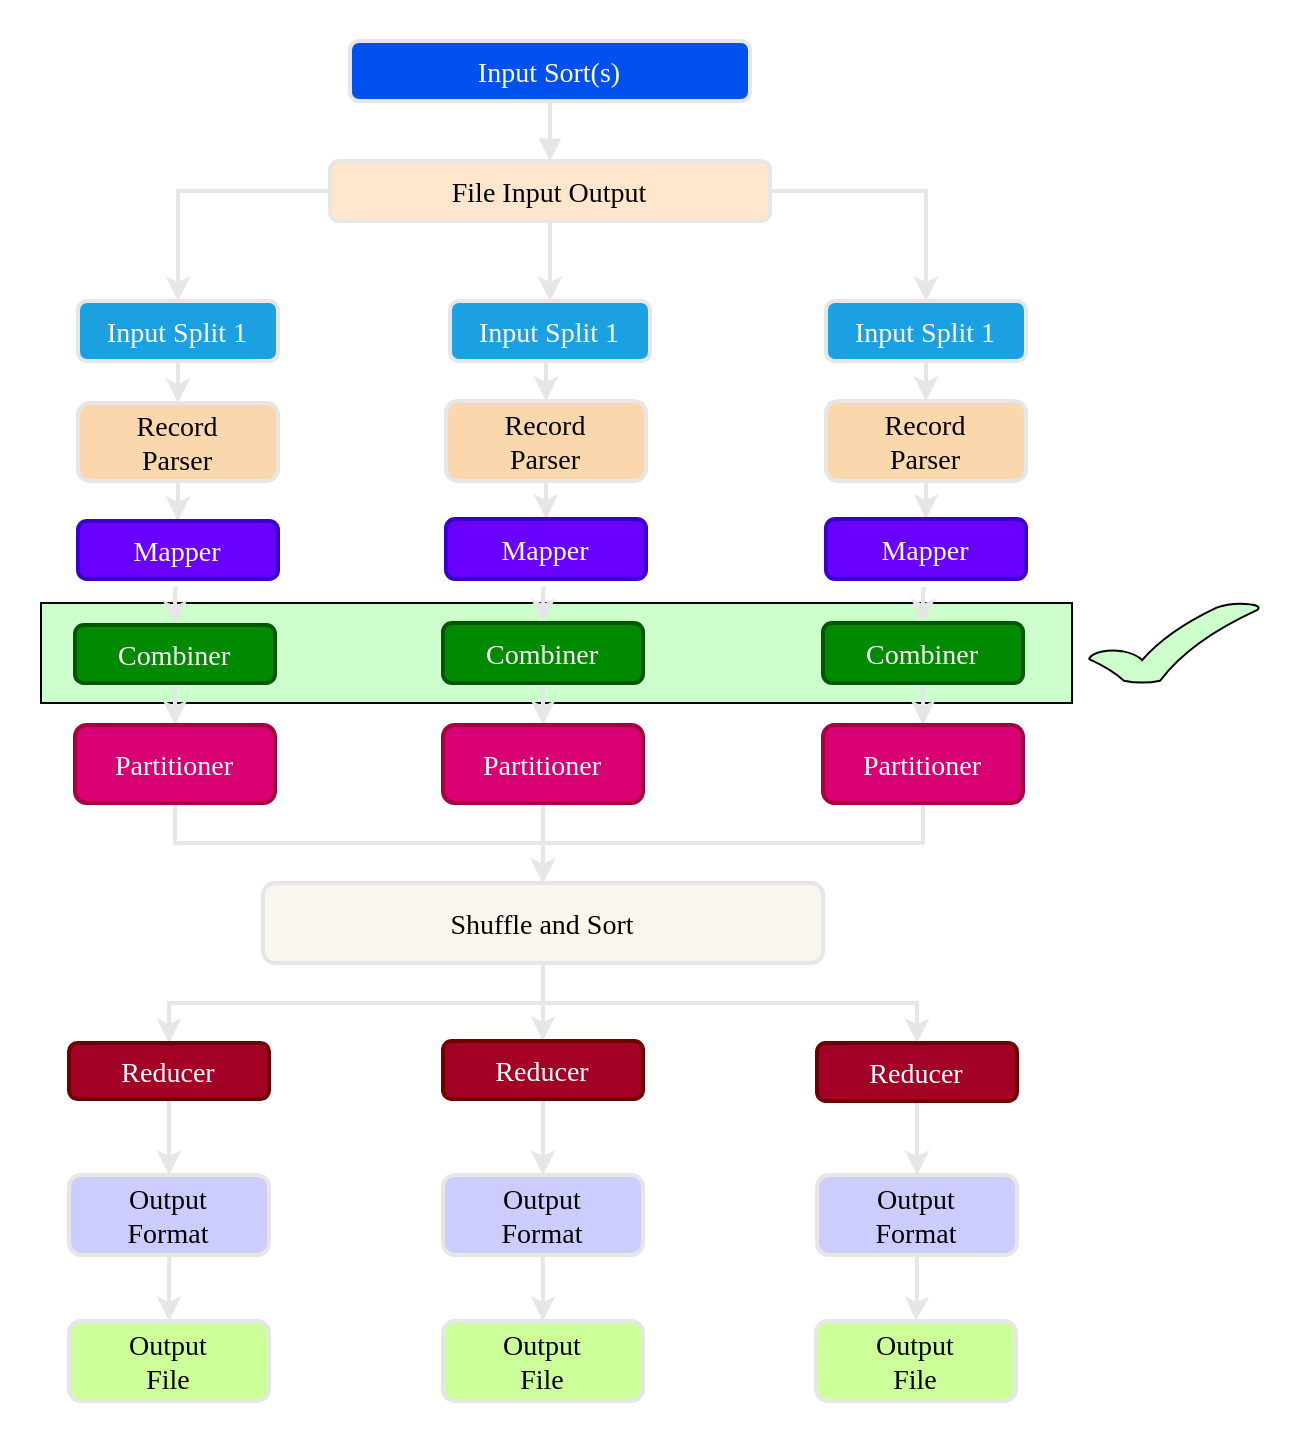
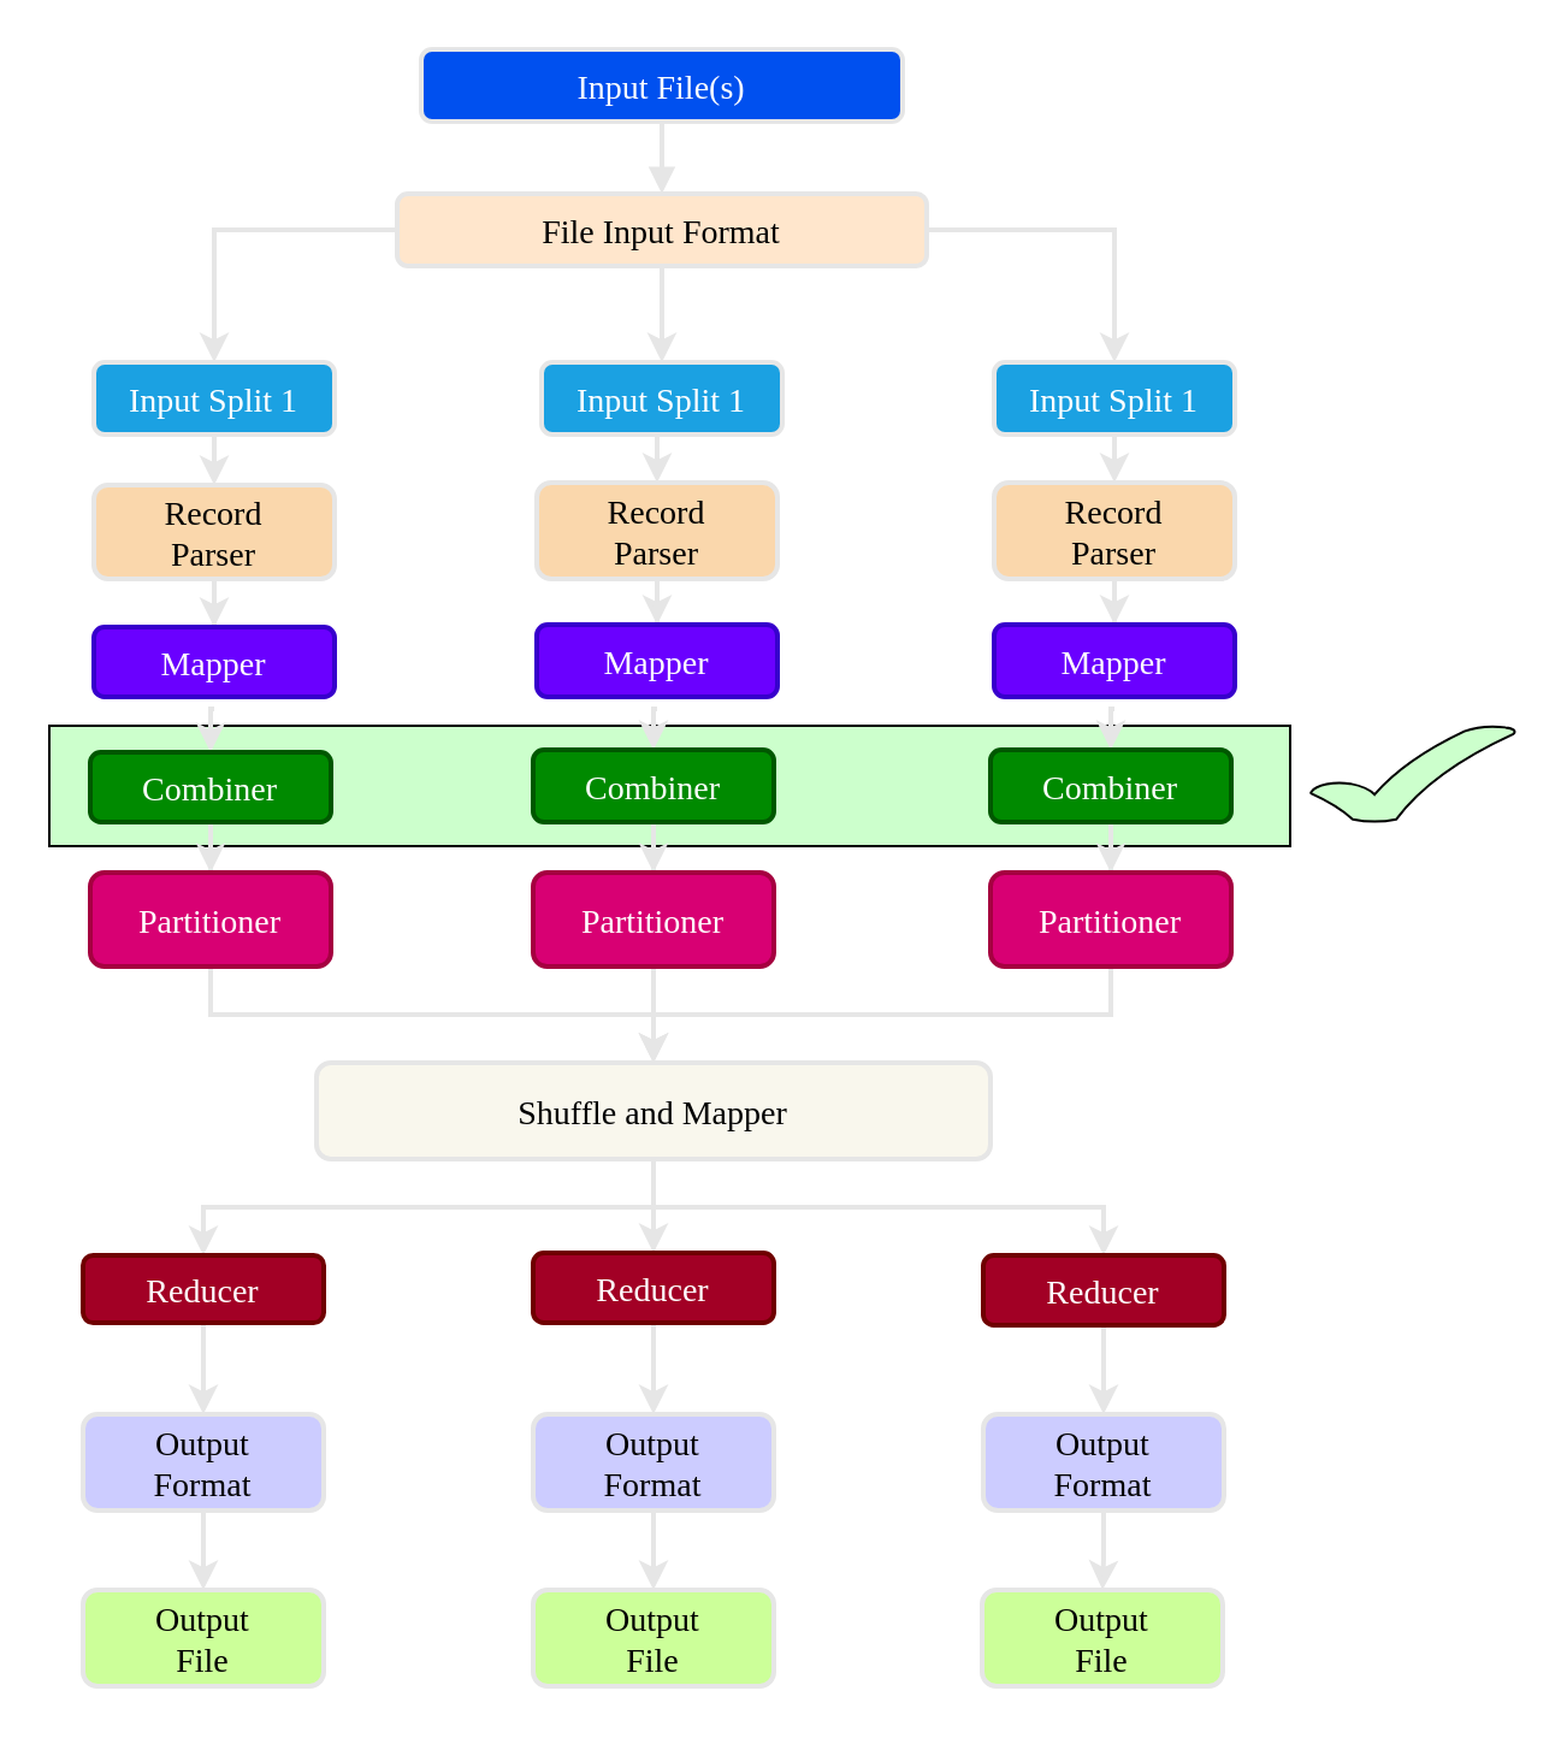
  <mxCell id="0" />
  <mxCell id="1" parent="0" />
  <mxCell id="2" value="" style="rounded=0;whiteSpace=wrap;html=1;fillColor=#CCFFCC;" vertex="1" parent="1"><mxGeometry x="20" y="301" width="515.5" height="50" as="geometry" /></mxCell>
- <mxCell id="3" value="Input Sort(s)" style="rounded=1;fillColor=#0050ef;shadow=0;fontStyle=0;fontColor=#ffffff;fontSize=14;strokeWidth=2;strokeColor=#E6E6E6;fontFamily=Verdana;" parent="1" vertex="1"><mxGeometry x="174.5" y="20" width="200" height="30" as="geometry" /></mxCell>
+ <mxCell id="3" value="Input File(s)" style="rounded=1;fillColor=#0050ef;shadow=0;fontStyle=0;fontColor=#ffffff;fontSize=14;strokeWidth=2;strokeColor=#E6E6E6;fontFamily=Verdana;" parent="1" vertex="1"><mxGeometry x="174.5" y="20" width="200" height="30" as="geometry" /></mxCell>
  <mxCell id="4" value="" style="edgeStyle=orthogonalEdgeStyle;rounded=0;orthogonalLoop=1;jettySize=auto;shadow=0;fontSize=14;strokeWidth=2;strokeColor=#E6E6E6;fontStyle=0;fontFamily=Verdana;" parent="1" source="7" target="30" edge="1"><mxGeometry relative="1" as="geometry" /></mxCell>
  <mxCell id="5" value="" style="edgeStyle=orthogonalEdgeStyle;rounded=0;orthogonalLoop=1;jettySize=auto;entryX=0.5;entryY=0;entryDx=0;entryDy=0;shadow=0;fontSize=14;strokeWidth=2;strokeColor=#E6E6E6;fontStyle=0;fontFamily=Verdana;" parent="1" source="7" target="20" edge="1"><mxGeometry relative="1" as="geometry" /></mxCell>
  <mxCell id="6" value="" style="edgeStyle=orthogonalEdgeStyle;rounded=0;orthogonalLoop=1;jettySize=auto;entryX=0.5;entryY=0;entryDx=0;entryDy=0;shadow=0;fontSize=14;strokeWidth=2;strokeColor=#E6E6E6;fontStyle=0;fontFamily=Verdana;" parent="1" source="7" target="9" edge="1"><mxGeometry relative="1" as="geometry" /></mxCell>
- <mxCell id="7" value="File Input Output" style="rounded=1;fillColor=#ffe6cc;shadow=0;fontStyle=0;fontSize=14;strokeWidth=2;strokeColor=#E6E6E6;fontFamily=Verdana;" parent="1" vertex="1"><mxGeometry x="164.5" y="80" width="220" height="30" as="geometry" /></mxCell>
+ <mxCell id="7" value="File Input Format" style="rounded=1;fillColor=#ffe6cc;shadow=0;fontStyle=0;fontSize=14;strokeWidth=2;strokeColor=#E6E6E6;fontFamily=Verdana;" parent="1" vertex="1"><mxGeometry x="164.5" y="80" width="220" height="30" as="geometry" /></mxCell>
  <mxCell id="8" value="" style="edgeStyle=orthogonalEdgeStyle;rounded=0;orthogonalLoop=1;jettySize=auto;exitX=0.5;exitY=1;exitDx=0;exitDy=0;entryX=0.5;entryY=0;entryDx=0;entryDy=0;strokeWidth=2;shadow=0;fontStyle=0;fontSize=14;strokeColor=#E6E6E6;fontFamily=Verdana;" parent="1" source="9" target="12" edge="1"><mxGeometry relative="1" as="geometry" /></mxCell>
  <mxCell id="9" value="Input Split 1" style="rounded=1;fillColor=#1ba1e2;shadow=0;fontStyle=0;fontColor=#ffffff;fontSize=14;strokeWidth=2;strokeColor=#E6E6E6;fontFamily=Verdana;" parent="1" vertex="1"><mxGeometry x="38.5" y="150" width="100" height="30" as="geometry" /></mxCell>
  <mxCell id="10" value="" style="edgeStyle=elbowEdgeStyle;elbow=vertical;strokeWidth=2;endArrow=block;endFill=1;fontStyle=0;shadow=0;fontSize=14;strokeColor=#E6E6E6;fontFamily=Verdana;" parent="1" source="3" target="7" edge="1"><mxGeometry x="-480.75" y="-74.5" width="100" height="100" as="geometry"><mxPoint x="-466.75" y="25.5" as="sourcePoint" /><mxPoint x="-366.75" y="-74.5" as="targetPoint" /></mxGeometry></mxCell>
  <mxCell id="11" value="" style="edgeStyle=orthogonalEdgeStyle;rounded=0;orthogonalLoop=1;jettySize=auto;entryX=0.5;entryY=0;entryDx=0;entryDy=0;strokeWidth=2;shadow=0;fontStyle=0;fontSize=14;strokeColor=#E6E6E6;fontFamily=Verdana;" parent="1" source="12" target="14" edge="1"><mxGeometry relative="1" as="geometry" /></mxCell>
  <mxCell id="12" value="Record &#10;Parser" style="rounded=1;fillColor=#fad7ac;shadow=0;fontStyle=0;fontSize=14;strokeWidth=2;strokeColor=#E6E6E6;fontFamily=Verdana;" parent="1" vertex="1"><mxGeometry x="38.5" y="201" width="100" height="39" as="geometry" /></mxCell>
  <mxCell id="13" value="" style="edgeStyle=orthogonalEdgeStyle;rounded=0;orthogonalLoop=1;jettySize=auto;entryX=0.5;entryY=0;entryDx=0;entryDy=0;strokeWidth=2;shadow=0;fontStyle=0;fontSize=14;strokeColor=#E6E6E6;fontFamily=Verdana;" parent="1" target="16" edge="1"><mxGeometry relative="1" as="geometry"><mxPoint x="88.5" y="294" as="sourcePoint" /></mxGeometry></mxCell>
  <mxCell id="14" value="Mapper" style="rounded=1;fillColor=#6a00ff;shadow=0;fontStyle=0;fontSize=14;strokeWidth=2;strokeColor=#3700CC;fontFamily=Verdana;fontColor=#ffffff;" parent="1" vertex="1"><mxGeometry x="38.5" y="260" width="100" height="29" as="geometry" /></mxCell>
  <mxCell id="15" value="" style="edgeStyle=orthogonalEdgeStyle;rounded=0;orthogonalLoop=1;jettySize=auto;entryX=0.5;entryY=0;entryDx=0;entryDy=0;shadow=0;strokeWidth=2;fontStyle=0;fontSize=14;strokeColor=#E6E6E6;fontFamily=Verdana;" parent="1" source="16" target="18" edge="1"><mxGeometry relative="1" as="geometry" /></mxCell>
  <mxCell id="16" value="Combiner" style="rounded=1;fillColor=#008a00;shadow=0;fontStyle=0;fontSize=14;strokeWidth=2;strokeColor=#005700;fontFamily=Verdana;fontColor=#ffffff;" parent="1" vertex="1"><mxGeometry x="37" y="312" width="100" height="29" as="geometry" /></mxCell>
  <mxCell id="17" value="" style="edgeStyle=orthogonalEdgeStyle;rounded=0;orthogonalLoop=1;jettySize=auto;entryX=0.5;entryY=0;entryDx=0;entryDy=0;shadow=0;strokeWidth=2;fontStyle=0;fontSize=14;strokeColor=#E6E6E6;fontFamily=Verdana;" parent="1" source="18" target="42" edge="1"><mxGeometry relative="1" as="geometry" /></mxCell>
  <mxCell id="18" value="Partitioner" style="rounded=1;fillColor=#d80073;shadow=0;fontStyle=0;fontSize=14;fontColor=#ffffff;strokeWidth=2;strokeColor=#A50040;fontFamily=Verdana;" parent="1" vertex="1"><mxGeometry x="37" y="362" width="100" height="39" as="geometry" /></mxCell>
  <mxCell id="19" value="" style="edgeStyle=orthogonalEdgeStyle;rounded=0;orthogonalLoop=1;jettySize=auto;exitX=0.5;exitY=1;exitDx=0;exitDy=0;entryX=0.5;entryY=0;entryDx=0;entryDy=0;strokeWidth=2;shadow=0;fontStyle=0;fontSize=14;strokeColor=#E6E6E6;fontFamily=Verdana;" parent="1" source="20" target="22" edge="1"><mxGeometry relative="1" as="geometry" /></mxCell>
  <mxCell id="20" value="Input Split 1" style="rounded=1;fillColor=#1ba1e2;shadow=0;fontStyle=0;fontColor=#ffffff;fontSize=14;strokeWidth=2;strokeColor=#E6E6E6;fontFamily=Verdana;" parent="1" vertex="1"><mxGeometry x="224.5" y="150" width="100" height="30" as="geometry" /></mxCell>
  <mxCell id="21" value="" style="edgeStyle=orthogonalEdgeStyle;rounded=0;orthogonalLoop=1;jettySize=auto;entryX=0.5;entryY=0;entryDx=0;entryDy=0;strokeWidth=2;shadow=0;fontStyle=0;fontSize=14;strokeColor=#E6E6E6;fontFamily=Verdana;" parent="1" source="22" target="24" edge="1"><mxGeometry relative="1" as="geometry" /></mxCell>
  <mxCell id="22" value="Record &#10;Parser" style="rounded=1;fillColor=#fad7ac;shadow=0;fontStyle=0;fontSize=14;strokeWidth=2;strokeColor=#E6E6E6;fontFamily=Verdana;" parent="1" vertex="1"><mxGeometry x="222.5" y="200" width="100" height="40" as="geometry" /></mxCell>
  <mxCell id="23" value="" style="edgeStyle=orthogonalEdgeStyle;rounded=0;orthogonalLoop=1;jettySize=auto;entryX=0.5;entryY=0;entryDx=0;entryDy=0;strokeWidth=2;shadow=0;fontStyle=0;fontSize=14;strokeColor=#E6E6E6;fontFamily=Verdana;" parent="1" target="26" edge="1"><mxGeometry relative="1" as="geometry"><mxPoint x="272.5" y="294" as="sourcePoint" /></mxGeometry></mxCell>
  <mxCell id="24" value="Mapper" style="rounded=1;fillColor=#6a00ff;shadow=0;fontStyle=0;fontSize=14;strokeWidth=2;strokeColor=#3700CC;fontFamily=Verdana;fontColor=#ffffff;" parent="1" vertex="1"><mxGeometry x="222.5" y="259" width="100" height="30" as="geometry" /></mxCell>
  <mxCell id="25" value="" style="edgeStyle=orthogonalEdgeStyle;rounded=0;orthogonalLoop=1;jettySize=auto;shadow=0;strokeWidth=2;fontStyle=0;fontSize=14;strokeColor=#E6E6E6;fontFamily=Verdana;" parent="1" source="26" target="28" edge="1"><mxGeometry relative="1" as="geometry" /></mxCell>
  <mxCell id="26" value="Combiner" style="rounded=1;fillColor=#008a00;shadow=0;fontStyle=0;fontSize=14;strokeWidth=2;strokeColor=#005700;fontFamily=Verdana;fontColor=#ffffff;" parent="1" vertex="1"><mxGeometry x="221" y="311" width="100" height="30" as="geometry" /></mxCell>
  <mxCell id="27" value="" style="edgeStyle=orthogonalEdgeStyle;rounded=0;orthogonalLoop=1;jettySize=auto;entryX=0.5;entryY=0;entryDx=0;entryDy=0;strokeWidth=2;shadow=0;fontStyle=0;fontSize=14;strokeColor=#E6E6E6;fontFamily=Verdana;" parent="1" source="28" target="42" edge="1"><mxGeometry relative="1" as="geometry" /></mxCell>
  <mxCell id="28" value="Partitioner" style="rounded=1;fillColor=#d80073;shadow=0;fontStyle=0;fontSize=14;fontColor=#ffffff;strokeWidth=2;strokeColor=#A50040;fontFamily=Verdana;" parent="1" vertex="1"><mxGeometry x="221" y="362" width="100" height="39" as="geometry" /></mxCell>
  <mxCell id="29" value="" style="edgeStyle=orthogonalEdgeStyle;rounded=0;orthogonalLoop=1;jettySize=auto;exitX=0.5;exitY=1;exitDx=0;exitDy=0;entryX=0.5;entryY=0;entryDx=0;entryDy=0;strokeWidth=2;shadow=0;fontStyle=0;fontSize=14;strokeColor=#E6E6E6;fontFamily=Verdana;" parent="1" source="30" target="32" edge="1"><mxGeometry relative="1" as="geometry" /></mxCell>
  <mxCell id="30" value="Input Split 1" style="rounded=1;fillColor=#1ba1e2;shadow=0;fontStyle=0;fontColor=#ffffff;fontSize=14;strokeWidth=2;strokeColor=#E6E6E6;fontFamily=Verdana;" parent="1" vertex="1"><mxGeometry x="412.5" y="150" width="100" height="30" as="geometry" /></mxCell>
  <mxCell id="31" value="" style="edgeStyle=orthogonalEdgeStyle;rounded=0;orthogonalLoop=1;jettySize=auto;entryX=0.5;entryY=0;entryDx=0;entryDy=0;strokeWidth=2;shadow=0;fontStyle=0;fontSize=14;strokeColor=#E6E6E6;fontFamily=Verdana;" parent="1" source="32" target="34" edge="1"><mxGeometry relative="1" as="geometry" /></mxCell>
  <mxCell id="32" value="Record &#10;Parser" style="rounded=1;fillColor=#fad7ac;shadow=0;fontStyle=0;fontSize=14;strokeWidth=2;strokeColor=#E6E6E6;fontFamily=Verdana;" parent="1" vertex="1"><mxGeometry x="412.5" y="200" width="100" height="40" as="geometry" /></mxCell>
  <mxCell id="33" value="" style="edgeStyle=orthogonalEdgeStyle;rounded=0;orthogonalLoop=1;jettySize=auto;entryX=0.5;entryY=0;entryDx=0;entryDy=0;strokeWidth=2;shadow=0;fontStyle=0;fontSize=14;strokeColor=#E6E6E6;fontFamily=Verdana;" parent="1" target="36" edge="1"><mxGeometry relative="1" as="geometry"><mxPoint x="462.5" y="294" as="sourcePoint" /></mxGeometry></mxCell>
  <mxCell id="34" value="Mapper" style="rounded=1;fillColor=#6a00ff;shadow=0;fontStyle=0;fontSize=14;strokeWidth=2;strokeColor=#3700CC;fontFamily=Verdana;fontColor=#ffffff;" parent="1" vertex="1"><mxGeometry x="412.5" y="259" width="100" height="30" as="geometry" /></mxCell>
  <mxCell id="35" value="" style="edgeStyle=orthogonalEdgeStyle;rounded=0;orthogonalLoop=1;jettySize=auto;shadow=0;strokeWidth=2;fontStyle=0;fontSize=14;strokeColor=#E6E6E6;fontFamily=Verdana;" parent="1" source="36" target="38" edge="1"><mxGeometry relative="1" as="geometry" /></mxCell>
  <mxCell id="36" value="Combiner" style="rounded=1;fillColor=#008a00;shadow=0;fontStyle=0;fontSize=14;strokeWidth=2;strokeColor=#005700;fontFamily=Verdana;fontColor=#ffffff;" parent="1" vertex="1"><mxGeometry x="411" y="311" width="100" height="30" as="geometry" /></mxCell>
  <mxCell id="37" value="" style="edgeStyle=orthogonalEdgeStyle;rounded=0;orthogonalLoop=1;jettySize=auto;entryX=0.5;entryY=0;entryDx=0;entryDy=0;strokeWidth=2;shadow=0;fontStyle=0;fontSize=14;strokeColor=#E6E6E6;fontFamily=Verdana;" parent="1" source="38" target="42" edge="1"><mxGeometry relative="1" as="geometry" /></mxCell>
  <mxCell id="38" value="Partitioner" style="rounded=1;fillColor=#d80073;shadow=0;fontStyle=0;fontSize=14;fontColor=#ffffff;strokeWidth=2;strokeColor=#A50040;fontFamily=Verdana;" parent="1" vertex="1"><mxGeometry x="411" y="362" width="100" height="39" as="geometry" /></mxCell>
  <mxCell id="39" value="" style="edgeStyle=orthogonalEdgeStyle;rounded=0;orthogonalLoop=1;jettySize=auto;entryX=0.5;entryY=0;entryDx=0;entryDy=0;strokeWidth=2;shadow=0;fontStyle=0;fontSize=14;strokeColor=#E6E6E6;fontFamily=Verdana;" parent="1" source="42" target="46" edge="1"><mxGeometry relative="1" as="geometry" /></mxCell>
  <mxCell id="40" value="" style="edgeStyle=orthogonalEdgeStyle;rounded=0;orthogonalLoop=1;jettySize=auto;entryX=0.5;entryY=0;entryDx=0;entryDy=0;strokeWidth=2;shadow=0;fontStyle=0;fontSize=14;strokeColor=#E6E6E6;fontFamily=Verdana;" parent="1" source="42" target="44" edge="1"><mxGeometry relative="1" as="geometry" /></mxCell>
  <mxCell id="41" value="" style="edgeStyle=orthogonalEdgeStyle;rounded=0;orthogonalLoop=1;jettySize=auto;entryX=0.5;entryY=0;entryDx=0;entryDy=0;shadow=0;fontSize=14;strokeWidth=2;strokeColor=#E6E6E6;fontStyle=0;fontFamily=Verdana;" parent="1" source="42" target="48" edge="1"><mxGeometry relative="1" as="geometry" /></mxCell>
- <mxCell id="42" value="Shuffle and Sort" style="rounded=1;fillColor=#f9f7ed;shadow=0;fontStyle=0;fontSize=14;strokeWidth=2;strokeColor=#E6E6E6;fontFamily=Verdana;" parent="1" vertex="1"><mxGeometry x="131" y="441" width="280" height="40" as="geometry" /></mxCell>
+ <mxCell id="42" value="Shuffle and Mapper" style="rounded=1;fillColor=#f9f7ed;shadow=0;fontStyle=0;fontSize=14;strokeWidth=2;strokeColor=#E6E6E6;fontFamily=Verdana;" parent="1" vertex="1"><mxGeometry x="131" y="441" width="280" height="40" as="geometry" /></mxCell>
  <mxCell id="43" value="" style="edgeStyle=orthogonalEdgeStyle;rounded=0;orthogonalLoop=1;jettySize=auto;entryX=0.5;entryY=0;entryDx=0;entryDy=0;strokeWidth=2;shadow=0;fontStyle=0;fontSize=14;strokeColor=#E6E6E6;fontFamily=Verdana;" parent="1" source="44" target="50" edge="1"><mxGeometry relative="1" as="geometry" /></mxCell>
  <mxCell id="44" value="Reducer" style="rounded=1;shadow=0;fontStyle=0;fontSize=14;fillColor=#a20025;strokeWidth=2;strokeColor=#6F0000;fontFamily=Verdana;fontColor=#ffffff;" parent="1" vertex="1"><mxGeometry x="34" y="521" width="100" height="28" as="geometry" /></mxCell>
  <mxCell id="45" value="" style="edgeStyle=orthogonalEdgeStyle;rounded=0;orthogonalLoop=1;jettySize=auto;entryX=0.5;entryY=0;entryDx=0;entryDy=0;strokeWidth=2;shadow=0;fontStyle=0;fontSize=14;strokeColor=#E6E6E6;fontFamily=Verdana;" parent="1" source="46" target="52" edge="1"><mxGeometry relative="1" as="geometry" /></mxCell>
  <mxCell id="46" value="Reducer" style="rounded=1;shadow=0;fontStyle=0;fontSize=14;fillColor=#a20025;strokeWidth=2;strokeColor=#6F0000;fontFamily=Verdana;fontColor=#ffffff;" parent="1" vertex="1"><mxGeometry x="221" y="520" width="100" height="29" as="geometry" /></mxCell>
  <mxCell id="47" value="" style="edgeStyle=orthogonalEdgeStyle;rounded=0;orthogonalLoop=1;jettySize=auto;strokeWidth=2;shadow=0;fontStyle=0;fontSize=14;strokeColor=#E6E6E6;fontFamily=Verdana;" parent="1" source="48" target="54" edge="1"><mxGeometry relative="1" as="geometry" /></mxCell>
  <mxCell id="48" value="Reducer" style="rounded=1;shadow=0;fontStyle=0;fontSize=14;fillColor=#a20025;strokeWidth=2;strokeColor=#6F0000;fontFamily=Verdana;fontColor=#ffffff;" parent="1" vertex="1"><mxGeometry x="408" y="521" width="100" height="29" as="geometry" /></mxCell>
  <mxCell id="49" value="" style="edgeStyle=orthogonalEdgeStyle;rounded=0;orthogonalLoop=1;jettySize=auto;strokeWidth=2;shadow=0;fontStyle=0;fontSize=14;strokeColor=#E6E6E6;fontFamily=Verdana;" parent="1" source="50" target="55" edge="1"><mxGeometry relative="1" as="geometry" /></mxCell>
  <mxCell id="50" value="Output &#10;Format" style="rounded=1;shadow=0;fontStyle=0;fontSize=14;fillColor=#CCCCFF;strokeWidth=2;strokeColor=#E6E6E6;fontFamily=Verdana;" parent="1" vertex="1"><mxGeometry x="34" y="587" width="100" height="40" as="geometry" /></mxCell>
  <mxCell id="51" value="" style="edgeStyle=orthogonalEdgeStyle;rounded=0;orthogonalLoop=1;jettySize=auto;strokeWidth=2;shadow=0;fontStyle=0;fontSize=14;strokeColor=#E6E6E6;fontFamily=Verdana;" parent="1" source="52" target="56" edge="1"><mxGeometry relative="1" as="geometry" /></mxCell>
  <mxCell id="52" value="Output &#10;Format" style="rounded=1;shadow=0;fontStyle=0;fontSize=14;fillColor=#CCCCFF;strokeWidth=2;strokeColor=#E6E6E6;fontFamily=Verdana;" parent="1" vertex="1"><mxGeometry x="221" y="587" width="100" height="40" as="geometry" /></mxCell>
  <mxCell id="53" value="" style="edgeStyle=orthogonalEdgeStyle;rounded=0;orthogonalLoop=1;jettySize=auto;strokeWidth=2;shadow=0;fontStyle=0;fontSize=14;strokeColor=#E6E6E6;fontFamily=Verdana;" parent="1" source="54" target="57" edge="1"><mxGeometry relative="1" as="geometry" /></mxCell>
  <mxCell id="54" value="Output &#10;Format" style="rounded=1;shadow=0;fontStyle=0;fontSize=14;fillColor=#CCCCFF;strokeWidth=2;strokeColor=#E6E6E6;fontFamily=Verdana;" parent="1" vertex="1"><mxGeometry x="408" y="587" width="100" height="40" as="geometry" /></mxCell>
  <mxCell id="55" value="Output&#10;File" style="rounded=1;shadow=0;fontStyle=0;fontSize=14;fillColor=#CCFF99;strokeWidth=2;strokeColor=#E6E6E6;fontFamily=Verdana;" parent="1" vertex="1"><mxGeometry x="34" y="660" width="100" height="40" as="geometry" /></mxCell>
  <mxCell id="56" value="Output&#10;File" style="rounded=1;shadow=0;fontStyle=0;fontSize=14;fillColor=#CCFF99;strokeWidth=2;strokeColor=#E6E6E6;fontFamily=Verdana;" parent="1" vertex="1"><mxGeometry x="221" y="660" width="100" height="40" as="geometry" /></mxCell>
  <mxCell id="57" value="Output&#10;File" style="rounded=1;shadow=0;fontStyle=0;fontSize=14;fillColor=#CCFF99;strokeWidth=2;strokeColor=#E6E6E6;fontFamily=Verdana;" parent="1" vertex="1"><mxGeometry x="407.5" y="660" width="100" height="40" as="geometry" /></mxCell>
  <mxCell id="58" value="" style="verticalLabelPosition=bottom;verticalAlign=top;html=1;shape=mxgraph.basic.tick;fillColor=#CCFFCC;" vertex="1" parent="1"><mxGeometry x="544" y="301" width="85" height="40" as="geometry" /></mxCell>
